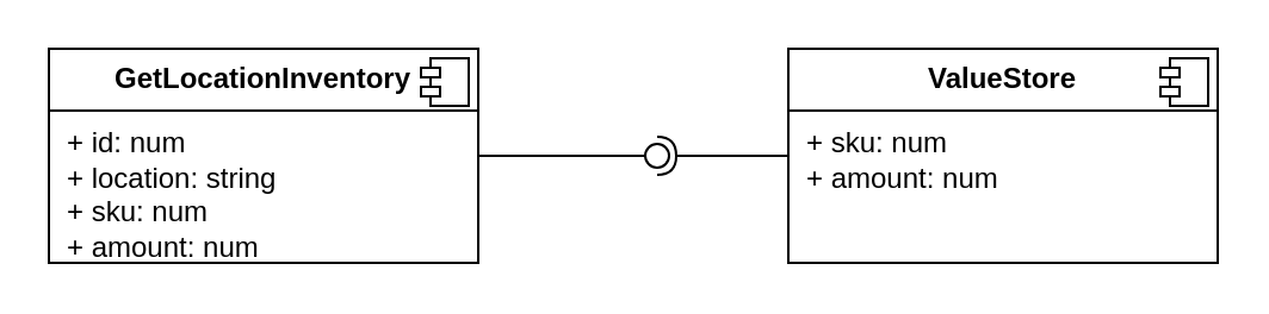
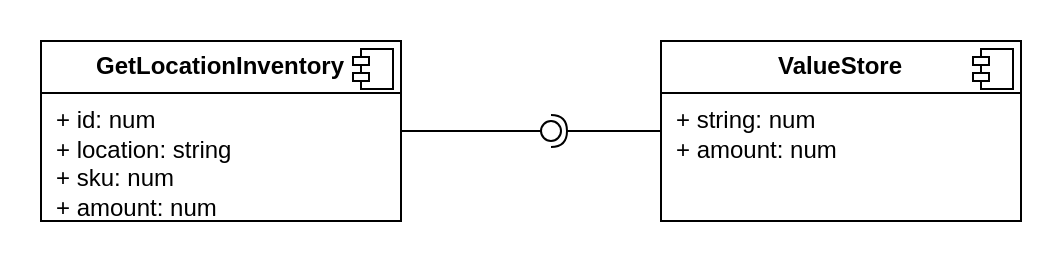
  <mxCell id="0" />
  <mxCell id="1" parent="0" />
  <mxCell id="2" value="&lt;p style=&quot;margin:0px;margin-top:6px;text-align:center;&quot;&gt;&lt;b&gt;GetLocationInventory&lt;/b&gt;&lt;/p&gt;&lt;hr size=&quot;1&quot; style=&quot;border-style:solid;&quot;&gt;&lt;p style=&quot;margin:0px;margin-left:8px;&quot;&gt;+ id: num&lt;br&gt;+ location: string&lt;/p&gt;&lt;p style=&quot;margin:0px;margin-left:8px;&quot;&gt;+ sku: num&lt;/p&gt;&lt;p style=&quot;margin:0px;margin-left:8px;&quot;&gt;+ amount: num&lt;/p&gt;&lt;p style=&quot;margin:0px;margin-left:8px;&quot;&gt;&lt;br&gt;&lt;/p&gt;&lt;p style=&quot;margin:0px;margin-left:8px;&quot;&gt;&lt;br&gt;&lt;/p&gt;" style="align=left;overflow=fill;html=1;dropTarget=0;whiteSpace=wrap;" vertex="1" parent="1"><mxGeometry x="20" y="20" width="180" height="90" as="geometry" /></mxCell>
  <mxCell id="3" value="" style="shape=component;jettyWidth=8;jettyHeight=4;" vertex="1" parent="2"><mxGeometry x="1" width="20" height="20" relative="1" as="geometry"><mxPoint x="-24" y="4" as="offset" /></mxGeometry></mxCell>
- <mxCell id="4" value="&lt;p style=&quot;margin:0px;margin-top:6px;text-align:center;&quot;&gt;&lt;b&gt;ValueStore&lt;/b&gt;&lt;/p&gt;&lt;hr size=&quot;1&quot; style=&quot;border-style:solid;&quot;&gt;&lt;p style=&quot;margin:0px;margin-left:8px;&quot;&gt;+ sku: num&lt;br&gt;+ amount: num&lt;/p&gt;" style="align=left;overflow=fill;html=1;dropTarget=0;whiteSpace=wrap;" vertex="1" parent="1"><mxGeometry x="330" y="20" width="180" height="90" as="geometry" /></mxCell>
+ <mxCell id="4" value="&lt;p style=&quot;margin:0px;margin-top:6px;text-align:center;&quot;&gt;&lt;b&gt;ValueStore&lt;/b&gt;&lt;/p&gt;&lt;hr size=&quot;1&quot; style=&quot;border-style:solid;&quot;&gt;&lt;p style=&quot;margin:0px;margin-left:8px;&quot;&gt;+ string: num&lt;br&gt;+ amount: num&lt;/p&gt;" style="align=left;overflow=fill;html=1;dropTarget=0;whiteSpace=wrap;" vertex="1" parent="1"><mxGeometry x="330" y="20" width="180" height="90" as="geometry" /></mxCell>
  <mxCell id="5" value="" style="shape=component;jettyWidth=8;jettyHeight=4;" vertex="1" parent="4"><mxGeometry x="1" width="20" height="20" relative="1" as="geometry"><mxPoint x="-24" y="4" as="offset" /></mxGeometry></mxCell>
  <mxCell id="6" value="" style="ellipse;whiteSpace=wrap;html=1;align=center;aspect=fixed;fillColor=none;strokeColor=none;resizable=0;perimeter=centerPerimeter;rotatable=0;allowArrows=0;points=[];outlineConnect=1;" vertex="1" parent="1"><mxGeometry x="290" y="30" width="10" height="10" as="geometry" /></mxCell>
  <mxCell id="7" value="" style="rounded=0;orthogonalLoop=1;jettySize=auto;html=1;endArrow=halfCircle;endFill=0;endSize=6;strokeWidth=1;sketch=0;exitX=0;exitY=0.5;exitDx=0;exitDy=0;" edge="1" target="9" parent="1" source="4"><mxGeometry relative="1" as="geometry"><mxPoint x="270" y="145" as="sourcePoint" /></mxGeometry></mxCell>
  <mxCell id="8" value="" style="rounded=0;orthogonalLoop=1;jettySize=auto;html=1;endArrow=oval;endFill=0;sketch=0;sourcePerimeterSpacing=0;targetPerimeterSpacing=0;endSize=10;exitX=1;exitY=0.5;exitDx=0;exitDy=0;" edge="1" target="9" parent="1" source="2"><mxGeometry relative="1" as="geometry"><mxPoint x="230" y="145" as="sourcePoint" /></mxGeometry></mxCell>
  <mxCell id="9" value="" style="ellipse;whiteSpace=wrap;html=1;align=center;aspect=fixed;fillColor=none;strokeColor=none;resizable=0;perimeter=centerPerimeter;rotatable=0;allowArrows=0;points=[];outlineConnect=1;" vertex="1" parent="1"><mxGeometry x="270" y="60" width="10" height="10" as="geometry" /></mxCell>
